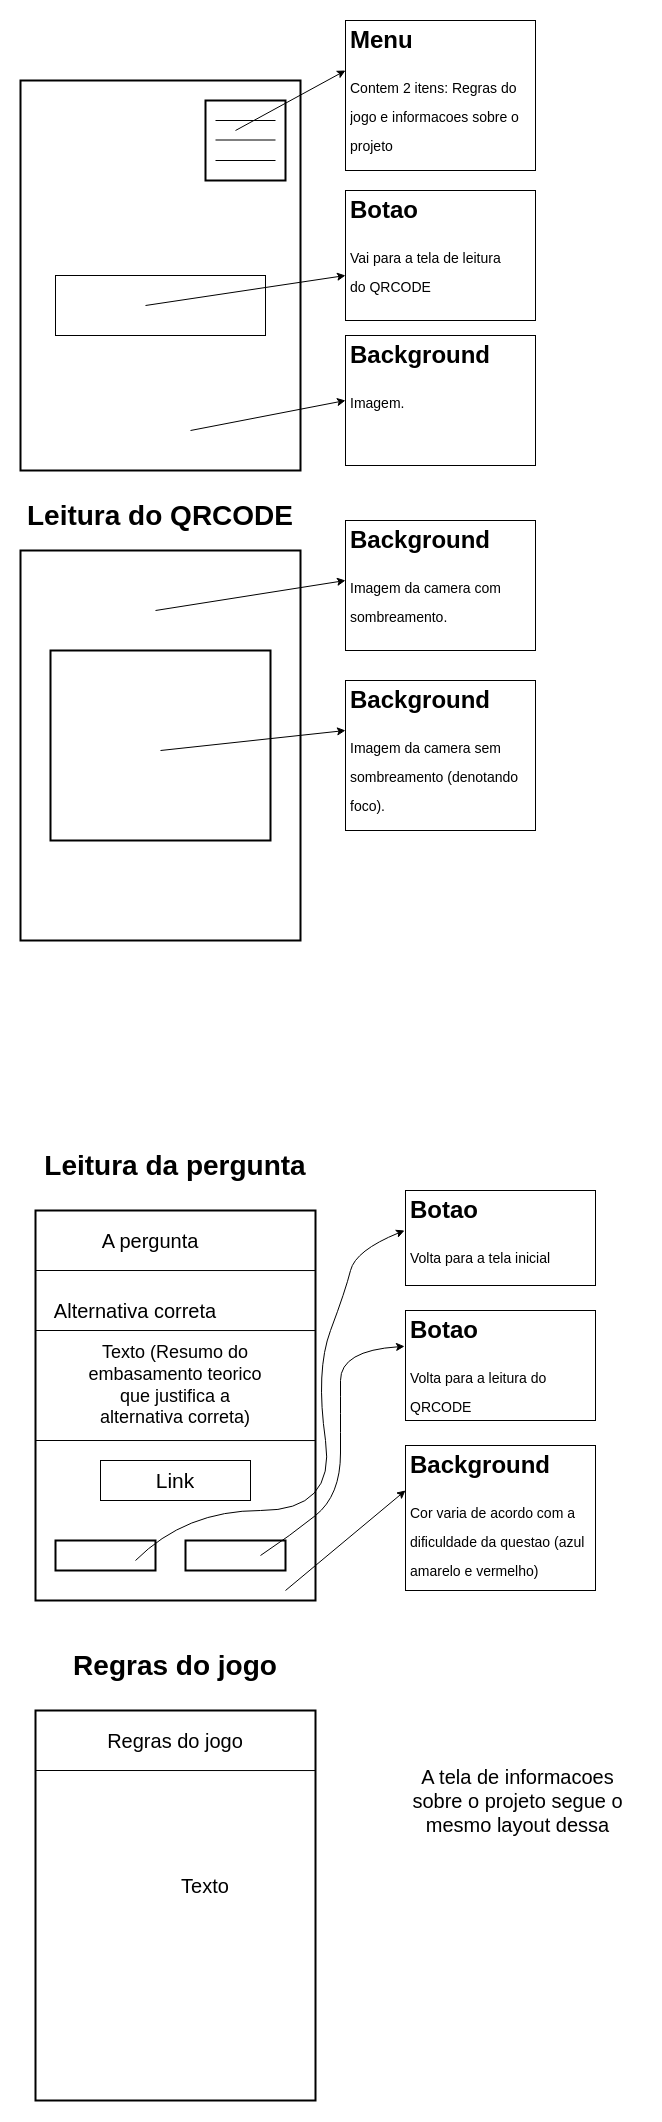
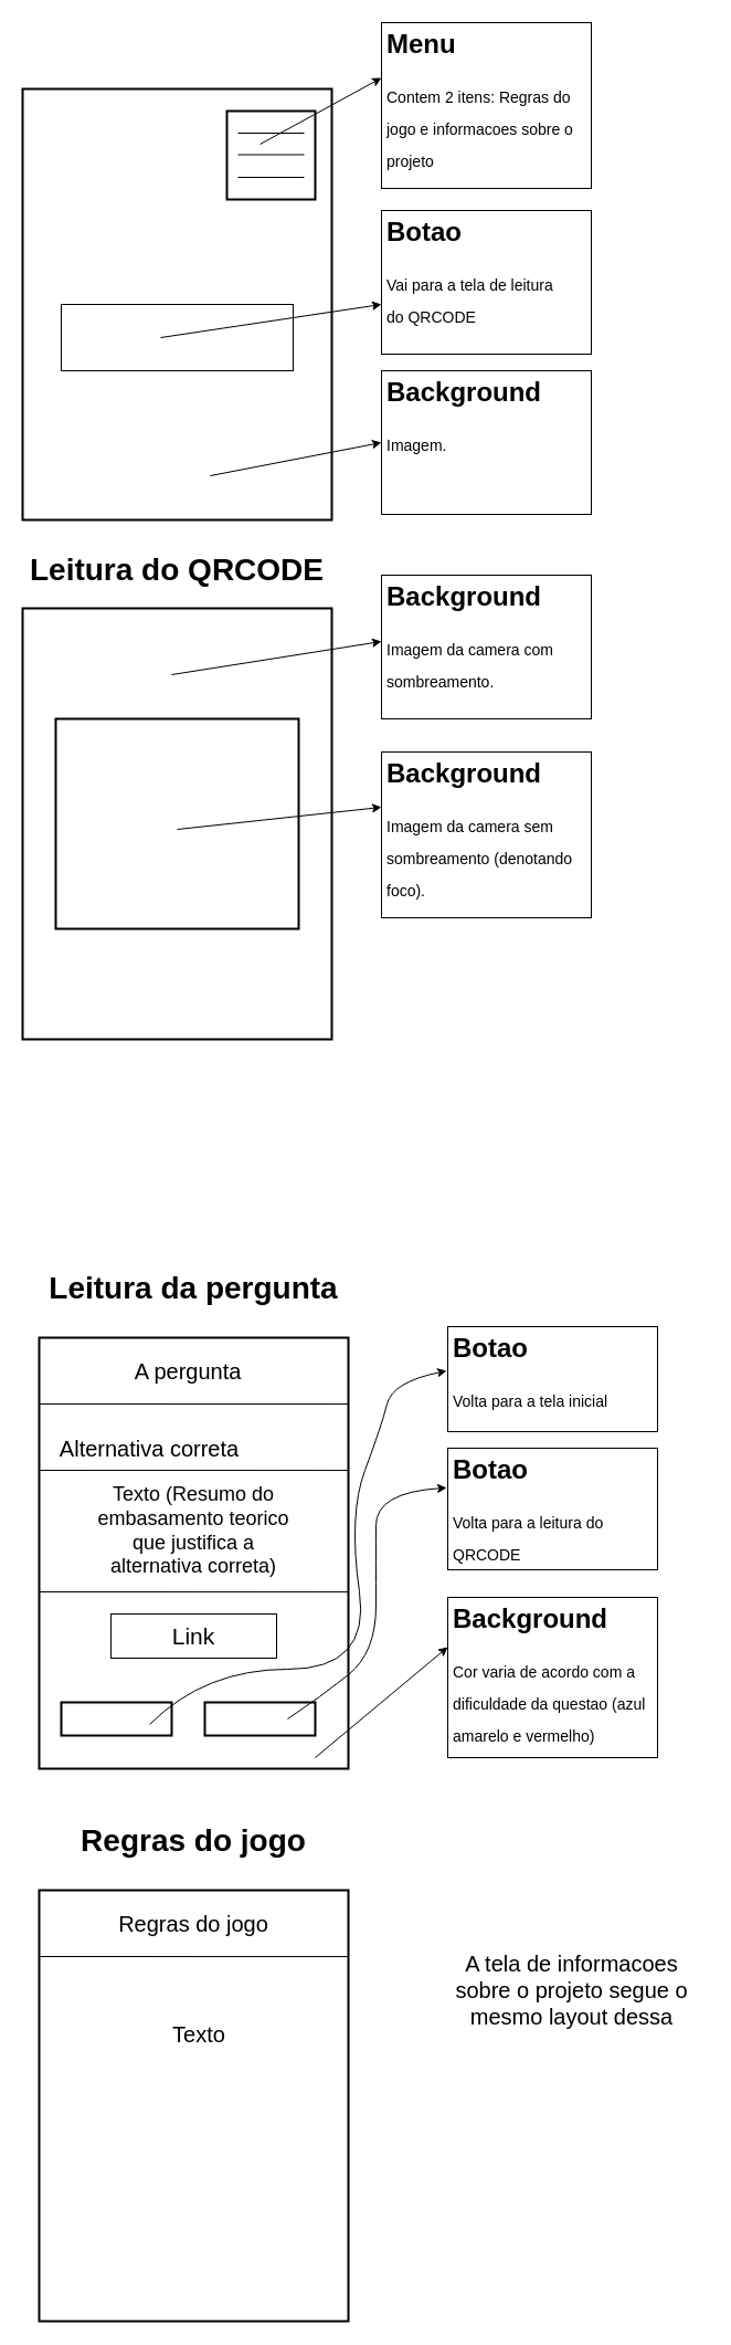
  <mxCell id="0" />
  <mxCell id="1" parent="0" />
  <mxCell id="2" value="" style="rounded=0;whiteSpace=wrap;html=1;strokeWidth=2;" parent="1" vertex="1"><mxGeometry x="20" y="80" width="280" height="390" as="geometry" /></mxCell>
  <mxCell id="3" value="" style="whiteSpace=wrap;html=1;aspect=fixed;strokeWidth=2;" parent="1" vertex="1"><mxGeometry x="205" y="100" width="80" height="80" as="geometry" /></mxCell>
  <mxCell id="4" value="" style="endArrow=none;html=1;" parent="1" edge="1"><mxGeometry width="50" height="50" relative="1" as="geometry"><mxPoint x="215" y="120" as="sourcePoint" /><mxPoint x="275" y="120" as="targetPoint" /></mxGeometry></mxCell>
  <mxCell id="5" value="" style="endArrow=none;html=1;" parent="1" edge="1"><mxGeometry width="50" height="50" relative="1" as="geometry"><mxPoint x="215" y="139.5" as="sourcePoint" /><mxPoint x="275" y="139.5" as="targetPoint" /></mxGeometry></mxCell>
  <mxCell id="6" value="" style="endArrow=none;html=1;" parent="1" edge="1"><mxGeometry width="50" height="50" relative="1" as="geometry"><mxPoint x="215" y="160" as="sourcePoint" /><mxPoint x="275" y="160" as="targetPoint" /></mxGeometry></mxCell>
  <mxCell id="7" value="" style="endArrow=classic;html=1;" parent="1" edge="1"><mxGeometry width="50" height="50" relative="1" as="geometry"><mxPoint x="235" y="130" as="sourcePoint" /><mxPoint x="345" y="70" as="targetPoint" /></mxGeometry></mxCell>
  <mxCell id="8" value="&lt;h1&gt;&lt;span&gt;Menu&lt;/span&gt;&lt;/h1&gt;&lt;h1&gt;&lt;span style=&quot;font-weight: normal&quot;&gt;&lt;font style=&quot;font-size: 14px&quot;&gt;Contem 2 itens: Regras do jogo e informacoes sobre o projeto&lt;/font&gt;&lt;/span&gt;&lt;br&gt;&lt;/h1&gt;" style="text;html=1;strokeColor=#000000;fillColor=none;spacing=5;spacingTop=-20;whiteSpace=wrap;overflow=hidden;rounded=0;strokeWidth=1;" parent="1" vertex="1"><mxGeometry x="345" y="20" width="190" height="150" as="geometry" /></mxCell>
  <mxCell id="9" value="" style="rounded=0;whiteSpace=wrap;html=1;strokeColor=#000000;strokeWidth=1;" parent="1" vertex="1"><mxGeometry x="55" y="275" width="210" height="60" as="geometry" /></mxCell>
  <mxCell id="10" value="" style="endArrow=classic;html=1;" parent="1" edge="1"><mxGeometry width="50" height="50" relative="1" as="geometry"><mxPoint x="145" y="305" as="sourcePoint" /><mxPoint x="345" y="275" as="targetPoint" /></mxGeometry></mxCell>
  <mxCell id="11" value="&lt;h1&gt;&lt;span&gt;Botao&lt;/span&gt;&lt;/h1&gt;&lt;h1&gt;&lt;span style=&quot;font-size: 14px ; font-weight: normal&quot;&gt;Vai para a tela de leitura do&amp;nbsp;&lt;/span&gt;&lt;span style=&quot;font-weight: normal&quot;&gt;&lt;font style=&quot;font-size: 14px&quot;&gt;QRCODE&lt;/font&gt;&lt;/span&gt;&lt;/h1&gt;" style="text;html=1;strokeColor=#000000;fillColor=none;spacing=5;spacingTop=-20;whiteSpace=wrap;overflow=hidden;rounded=0;strokeWidth=1;" parent="1" vertex="1"><mxGeometry x="345" y="190" width="190" height="130" as="geometry" /></mxCell>
  <mxCell id="12" value="" style="rounded=0;whiteSpace=wrap;html=1;strokeWidth=2;" parent="1" vertex="1"><mxGeometry x="20" y="550" width="280" height="390" as="geometry" /></mxCell>
  <mxCell id="13" value="&lt;h1 style=&quot;font-size: 28px&quot;&gt;Leitura do QRCODE&lt;/h1&gt;" style="text;html=1;strokeColor=none;fillColor=none;align=center;verticalAlign=middle;whiteSpace=wrap;rounded=0;" parent="1" vertex="1"><mxGeometry x="25" y="480" width="270" height="70" as="geometry" /></mxCell>
  <mxCell id="14" value="" style="endArrow=classic;html=1;" parent="1" edge="1"><mxGeometry width="50" height="50" relative="1" as="geometry"><mxPoint x="190" y="430" as="sourcePoint" /><mxPoint x="345" y="400" as="targetPoint" /></mxGeometry></mxCell>
  <mxCell id="15" value="&lt;h1&gt;&lt;span&gt;Background&lt;/span&gt;&lt;/h1&gt;&lt;h1&gt;&lt;span style=&quot;font-size: 14px ; font-weight: 400&quot;&gt;Imagem.&lt;/span&gt;&lt;/h1&gt;" style="text;html=1;strokeColor=#000000;fillColor=none;spacing=5;spacingTop=-20;whiteSpace=wrap;overflow=hidden;rounded=0;strokeWidth=1;" parent="1" vertex="1"><mxGeometry x="345" y="335" width="190" height="130" as="geometry" /></mxCell>
  <mxCell id="16" value="" style="rounded=0;whiteSpace=wrap;html=1;strokeColor=#000000;strokeWidth=2;" parent="1" vertex="1"><mxGeometry x="50" y="650" width="220" height="190" as="geometry" /></mxCell>
  <mxCell id="17" value="" style="endArrow=classic;html=1;" parent="1" edge="1"><mxGeometry width="50" height="50" relative="1" as="geometry"><mxPoint x="155" y="610" as="sourcePoint" /><mxPoint x="345" y="580" as="targetPoint" /></mxGeometry></mxCell>
  <mxCell id="18" value="&lt;h1&gt;&lt;span&gt;Background&lt;/span&gt;&lt;/h1&gt;&lt;h1&gt;&lt;span style=&quot;font-size: 14px ; font-weight: 400&quot;&gt;Imagem da camera com sombreamento.&lt;/span&gt;&lt;/h1&gt;" style="text;html=1;strokeColor=#000000;fillColor=none;spacing=5;spacingTop=-20;whiteSpace=wrap;overflow=hidden;rounded=0;strokeWidth=1;" parent="1" vertex="1"><mxGeometry x="345" y="520" width="190" height="130" as="geometry" /></mxCell>
  <mxCell id="19" value="" style="endArrow=classic;html=1;" parent="1" edge="1"><mxGeometry width="50" height="50" relative="1" as="geometry"><mxPoint x="160" y="750" as="sourcePoint" /><mxPoint x="345" y="730" as="targetPoint" /></mxGeometry></mxCell>
  <mxCell id="20" value="&lt;h1&gt;&lt;span&gt;Background&lt;/span&gt;&lt;/h1&gt;&lt;h1&gt;&lt;span style=&quot;font-size: 14px ; font-weight: 400&quot;&gt;Imagem da camera sem sombreamento (denotando foco).&lt;/span&gt;&lt;/h1&gt;" style="text;html=1;strokeColor=#000000;fillColor=none;spacing=5;spacingTop=-20;whiteSpace=wrap;overflow=hidden;rounded=0;strokeWidth=1;" parent="1" vertex="1"><mxGeometry x="345" y="680" width="190" height="150" as="geometry" /></mxCell>
  <mxCell id="21" value="" style="rounded=0;whiteSpace=wrap;html=1;strokeWidth=2;" parent="1" vertex="1"><mxGeometry x="35" y="1210" width="280" height="390" as="geometry" /></mxCell>
  <mxCell id="22" value="&lt;h1 style=&quot;font-size: 28px&quot;&gt;Leitura da pergunta&lt;/h1&gt;" style="text;html=1;strokeColor=none;fillColor=none;align=center;verticalAlign=middle;whiteSpace=wrap;rounded=0;" parent="1" vertex="1"><mxGeometry x="40" y="1130" width="270" height="70" as="geometry" /></mxCell>
  <mxCell id="23" value="" style="endArrow=none;html=1;entryX=1;entryY=0.154;entryDx=0;entryDy=0;entryPerimeter=0;" parent="1" target="21" edge="1"><mxGeometry width="50" height="50" relative="1" as="geometry"><mxPoint x="35" y="1270" as="sourcePoint" /><mxPoint x="85" y="1220" as="targetPoint" /></mxGeometry></mxCell>
- <mxCell id="24" value="&lt;font style=&quot;font-size: 20px&quot;&gt;A pergunta&lt;/font&gt;" style="text;html=1;strokeColor=none;fillColor=none;align=center;verticalAlign=middle;whiteSpace=wrap;rounded=0;" parent="1" vertex="1"><mxGeometry x="55" y="1220" width="190" height="40" as="geometry" /></mxCell>
+ <mxCell id="24" value="&lt;font style=&quot;font-size: 20px&quot;&gt;A pergunta&lt;/font&gt;" style="text;html=1;strokeColor=none;fillColor=none;align=center;verticalAlign=middle;whiteSpace=wrap;rounded=0;" parent="1" vertex="1"><mxGeometry x="75" y="1220" width="190" height="40" as="geometry" /></mxCell>
  <mxCell id="25" value="" style="endArrow=none;html=1;entryX=1;entryY=0.154;entryDx=0;entryDy=0;entryPerimeter=0;" parent="1" edge="1"><mxGeometry width="50" height="50" relative="1" as="geometry"><mxPoint x="35" y="1330" as="sourcePoint" /><mxPoint x="315" y="1330.06" as="targetPoint" /></mxGeometry></mxCell>
  <mxCell id="26" value="&lt;font style=&quot;font-size: 20px&quot;&gt;Alternativa correta&lt;/font&gt;" style="text;html=1;strokeColor=none;fillColor=none;align=center;verticalAlign=middle;whiteSpace=wrap;rounded=0;" parent="1" vertex="1"><mxGeometry x="40" y="1290" width="190" height="40" as="geometry" /></mxCell>
  <mxCell id="27" value="" style="endArrow=none;html=1;entryX=1;entryY=0.154;entryDx=0;entryDy=0;entryPerimeter=0;" parent="1" edge="1"><mxGeometry width="50" height="50" relative="1" as="geometry"><mxPoint x="35" y="1440" as="sourcePoint" /><mxPoint x="315" y="1440.06" as="targetPoint" /></mxGeometry></mxCell>
  <mxCell id="28" value="&lt;font style=&quot;font-size: 18px&quot;&gt;Texto (Resumo do embasamento teorico que justifica a alternativa correta)&lt;/font&gt;" style="text;html=1;strokeColor=none;fillColor=none;align=center;verticalAlign=middle;whiteSpace=wrap;rounded=0;" parent="1" vertex="1"><mxGeometry x="80" y="1340" width="190" height="90" as="geometry" /></mxCell>
  <mxCell id="29" value="&lt;h1&gt;&lt;span style=&quot;font-weight: 400&quot;&gt;&lt;font style=&quot;font-size: 21px&quot;&gt;Link&lt;/font&gt;&lt;/span&gt;&lt;br&gt;&lt;/h1&gt;" style="text;html=1;strokeColor=#000000;fillColor=none;spacing=5;spacingTop=-20;whiteSpace=wrap;overflow=hidden;rounded=0;strokeWidth=1;align=center;" parent="1" vertex="1"><mxGeometry x="100" y="1460" width="150" height="40" as="geometry" /></mxCell>
  <mxCell id="30" value="" style="rounded=0;whiteSpace=wrap;html=1;strokeColor=#000000;strokeWidth=2;" parent="1" vertex="1"><mxGeometry x="55" y="1540" width="100" height="30" as="geometry" /></mxCell>
  <mxCell id="31" value="" style="rounded=0;whiteSpace=wrap;html=1;strokeColor=#000000;strokeWidth=2;" parent="1" vertex="1"><mxGeometry x="185" y="1540" width="100" height="30" as="geometry" /></mxCell>
  <mxCell id="32" value="" style="curved=1;endArrow=classic;html=1;entryX=-0.005;entryY=0.421;entryDx=0;entryDy=0;entryPerimeter=0;" parent="1" target="33" edge="1"><mxGeometry width="50" height="50" relative="1" as="geometry"><mxPoint x="135" y="1560" as="sourcePoint" /><mxPoint x="395" y="1240" as="targetPoint" /><Array as="points"><mxPoint x="185" y="1510" /><mxPoint x="335" y="1510" /><mxPoint x="315" y="1370" /><mxPoint x="345" y="1290" /><mxPoint x="355" y="1250" /></Array></mxGeometry></mxCell>
- <mxCell id="33" value="&lt;h1&gt;&lt;span&gt;Botao&lt;/span&gt;&lt;/h1&gt;&lt;h1&gt;&lt;span style=&quot;font-size: 14px ; font-weight: 400&quot;&gt;Volta para a tela inicial&lt;/span&gt;&lt;/h1&gt;" style="text;html=1;strokeColor=#000000;fillColor=none;spacing=5;spacingTop=-20;whiteSpace=wrap;overflow=hidden;rounded=0;strokeWidth=1;" parent="1" vertex="1"><mxGeometry x="405" y="1190" width="190" height="95" as="geometry" /></mxCell>
+ <mxCell id="33" value="&lt;h1&gt;&lt;span&gt;Botao&lt;/span&gt;&lt;/h1&gt;&lt;h1&gt;&lt;span style=&quot;font-size: 14px ; font-weight: 400&quot;&gt;Volta para a tela inicial&lt;/span&gt;&lt;/h1&gt;" style="text;html=1;strokeColor=#000000;fillColor=none;spacing=5;spacingTop=-20;whiteSpace=wrap;overflow=hidden;rounded=0;strokeWidth=1;" parent="1" vertex="1"><mxGeometry x="405" y="1200" width="190" height="95" as="geometry" /></mxCell>
  <mxCell id="34" value="" style="curved=1;endArrow=classic;html=1;entryX=-0.005;entryY=0.326;entryDx=0;entryDy=0;entryPerimeter=0;" parent="1" target="35" edge="1"><mxGeometry width="50" height="50" relative="1" as="geometry"><mxPoint x="260" y="1555" as="sourcePoint" /><mxPoint x="395" y="1340" as="targetPoint" /><Array as="points"><mxPoint x="290" y="1535" /><mxPoint x="340" y="1495" /><mxPoint x="340" y="1410" /><mxPoint x="340" y="1350" /></Array></mxGeometry></mxCell>
  <mxCell id="35" value="&lt;h1&gt;&lt;span&gt;Botao&lt;/span&gt;&lt;/h1&gt;&lt;h1&gt;&lt;span style=&quot;font-size: 14px ; font-weight: 400&quot;&gt;Volta para a leitura do QRCODE&lt;/span&gt;&lt;/h1&gt;" style="text;html=1;strokeColor=#000000;fillColor=none;spacing=5;spacingTop=-20;whiteSpace=wrap;overflow=hidden;rounded=0;strokeWidth=1;" parent="1" vertex="1"><mxGeometry x="405" y="1310" width="190" height="110" as="geometry" /></mxCell>
  <mxCell id="36" value="&lt;h1&gt;&lt;span&gt;Background&lt;/span&gt;&lt;/h1&gt;&lt;h1&gt;&lt;span style=&quot;font-size: 14px ; font-weight: 400&quot;&gt;Cor varia de acordo com a dificuldade da questao (azul amarelo e vermelho)&lt;/span&gt;&lt;br&gt;&lt;/h1&gt;" style="text;html=1;strokeColor=#000000;fillColor=none;spacing=5;spacingTop=-20;whiteSpace=wrap;overflow=hidden;rounded=0;strokeWidth=1;" parent="1" vertex="1"><mxGeometry x="405" y="1445" width="190" height="145" as="geometry" /></mxCell>
  <mxCell id="37" value="" style="endArrow=classic;html=1;entryX=0;entryY=0.31;entryDx=0;entryDy=0;entryPerimeter=0;" parent="1" target="36" edge="1"><mxGeometry width="50" height="50" relative="1" as="geometry"><mxPoint x="285" y="1590" as="sourcePoint" /><mxPoint x="335" y="1540" as="targetPoint" /></mxGeometry></mxCell>
  <mxCell id="38" value="" style="rounded=0;whiteSpace=wrap;html=1;strokeWidth=2;" parent="1" vertex="1"><mxGeometry x="35" y="1710" width="280" height="390" as="geometry" /></mxCell>
  <mxCell id="39" value="&lt;h1 style=&quot;font-size: 28px&quot;&gt;Regras do jogo&lt;/h1&gt;" style="text;html=1;strokeColor=none;fillColor=none;align=center;verticalAlign=middle;whiteSpace=wrap;rounded=0;" parent="1" vertex="1"><mxGeometry x="40" y="1630" width="270" height="70" as="geometry" /></mxCell>
  <mxCell id="40" value="" style="endArrow=none;html=1;entryX=1;entryY=0.154;entryDx=0;entryDy=0;entryPerimeter=0;" edge="1" parent="1"><mxGeometry width="50" height="50" relative="1" as="geometry"><mxPoint x="35" y="1770" as="sourcePoint" /><mxPoint x="315" y="1770.06" as="targetPoint" /></mxGeometry></mxCell>
  <mxCell id="41" value="&lt;font style=&quot;font-size: 20px&quot;&gt;Regras do jogo&lt;br&gt;&lt;/font&gt;" style="text;html=1;strokeColor=none;fillColor=none;align=center;verticalAlign=middle;whiteSpace=wrap;rounded=0;" vertex="1" parent="1"><mxGeometry x="80" y="1720" width="190" height="40" as="geometry" /></mxCell>
- <mxCell id="42" value="&lt;font style=&quot;font-size: 20px&quot;&gt;Texto&lt;br&gt;&lt;/font&gt;" style="text;html=1;strokeColor=none;fillColor=none;align=center;verticalAlign=middle;whiteSpace=wrap;rounded=0;" vertex="1" parent="1"><mxGeometry x="110" y="1865" width="190" height="40" as="geometry" /></mxCell>
+ <mxCell id="42" value="&lt;font style=&quot;font-size: 20px&quot;&gt;Texto&lt;br&gt;&lt;/font&gt;" style="text;html=1;strokeColor=none;fillColor=none;align=center;verticalAlign=middle;whiteSpace=wrap;rounded=0;" vertex="1" parent="1"><mxGeometry x="85" y="1820" width="190" height="40" as="geometry" /></mxCell>
  <mxCell id="43" value="&lt;span style=&quot;font-size: 20px&quot;&gt;A tela de informacoes sobre o projeto segue o mesmo layout dessa&lt;br&gt;&lt;/span&gt;" style="text;html=1;strokeColor=none;fillColor=none;align=center;verticalAlign=middle;whiteSpace=wrap;rounded=0;" vertex="1" parent="1"><mxGeometry x="395" y="1730" width="245" height="140" as="geometry" /></mxCell>
